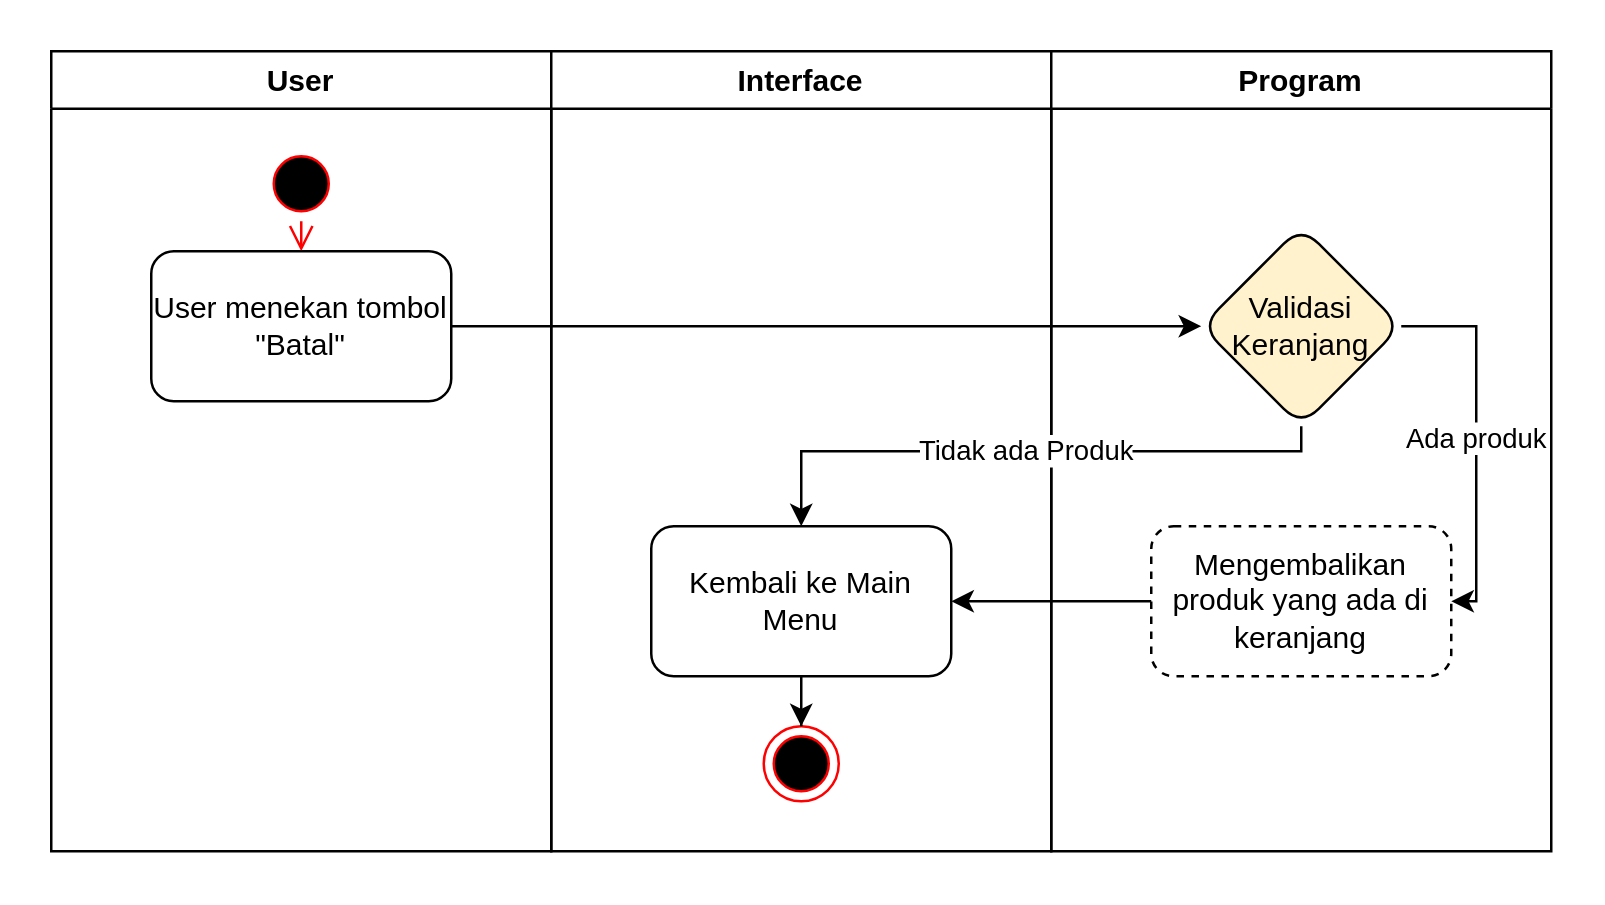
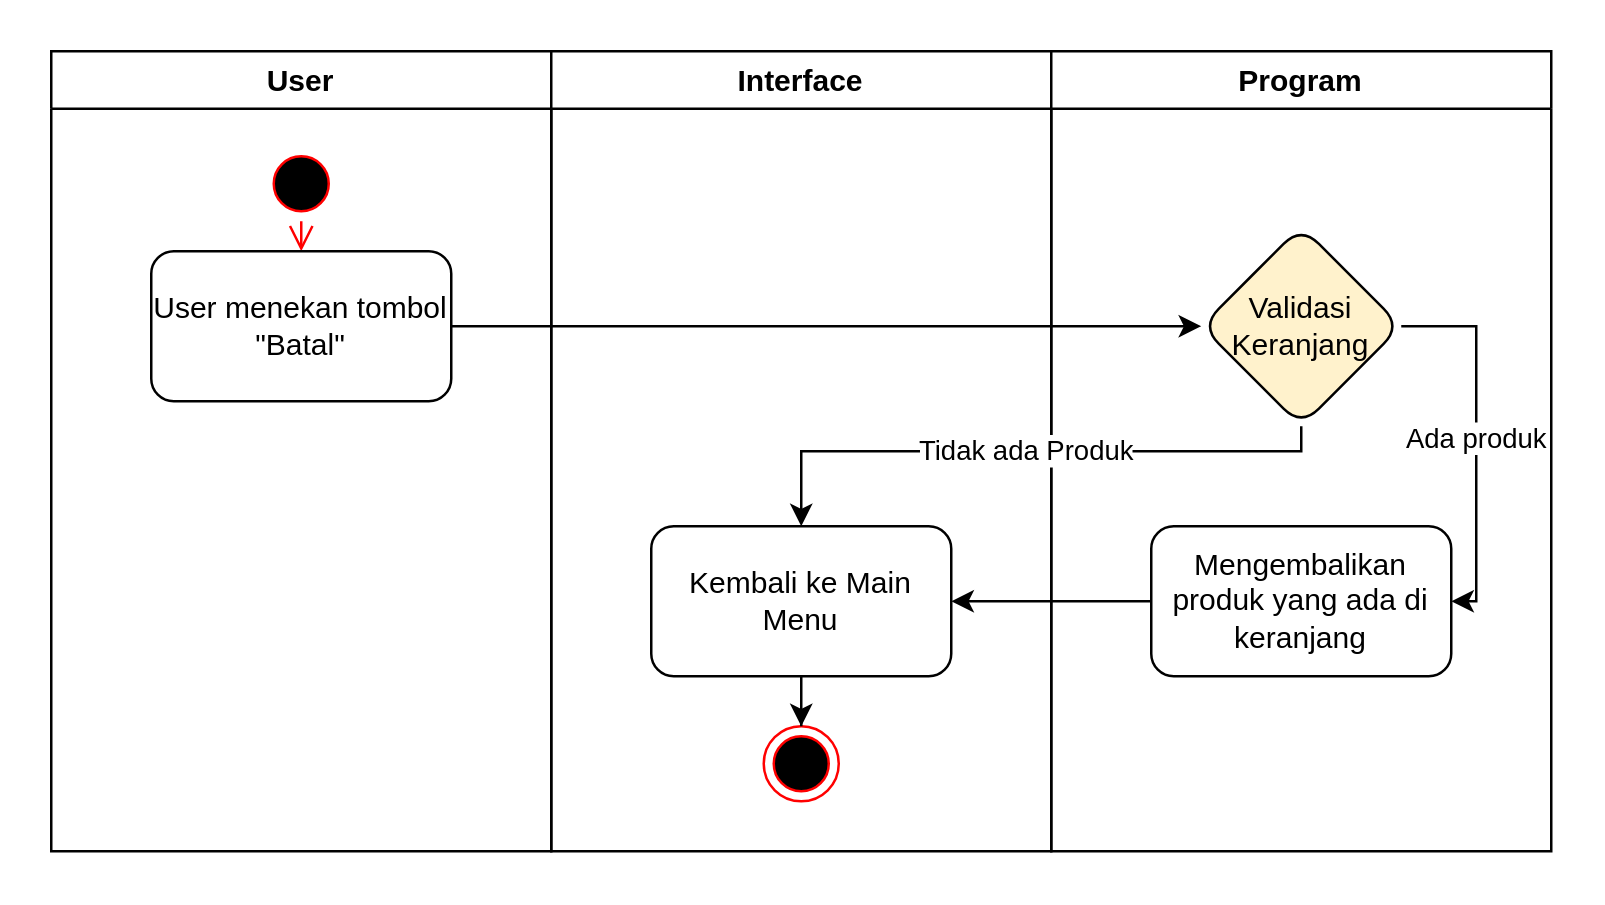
  <mxCell id="0" />
  <mxCell id="1" parent="0" />
  <mxCell id="2" value="User" style="swimlane;" vertex="1" parent="1"><mxGeometry x="20" y="20" width="200" height="320" as="geometry" /></mxCell>
  <mxCell id="3" value="" style="ellipse;html=1;shape=startState;fillColor=#000000;strokeColor=#ff0000;" vertex="1" parent="2"><mxGeometry x="85" y="38" width="30" height="30" as="geometry" /></mxCell>
  <mxCell id="4" value="" style="edgeStyle=orthogonalEdgeStyle;html=1;verticalAlign=bottom;endArrow=open;endSize=8;strokeColor=#ff0000;rounded=0;entryX=0.5;entryY=0;entryDx=0;entryDy=0;" edge="1" source="3" parent="2"><mxGeometry relative="1" as="geometry"><mxPoint x="100" y="80" as="targetPoint" /></mxGeometry></mxCell>
  <mxCell id="5" value="User menekan tombol &quot;Batal&quot;" style="whiteSpace=wrap;html=1;rounded=1;" vertex="1" parent="2"><mxGeometry x="40" y="80" width="120" height="60" as="geometry" /></mxCell>
  <mxCell id="6" value="Interface" style="swimlane;" vertex="1" parent="1"><mxGeometry x="220" y="20" width="200" height="320" as="geometry" /></mxCell>
  <mxCell id="7" value="" style="ellipse;html=1;shape=endState;fillColor=#000000;strokeColor=#ff0000;" vertex="1" parent="6"><mxGeometry x="85" y="270" width="30" height="30" as="geometry" /></mxCell>
  <mxCell id="8" value="" style="edgeStyle=orthogonalEdgeStyle;rounded=0;orthogonalLoop=1;jettySize=auto;html=1;" edge="1" parent="6" source="9" target="7"><mxGeometry relative="1" as="geometry" /></mxCell>
  <mxCell id="9" value="Kembali ke Main Menu" style="whiteSpace=wrap;html=1;rounded=1;" vertex="1" parent="6"><mxGeometry x="40" y="190" width="120" height="60" as="geometry" /></mxCell>
  <mxCell id="10" value="Program" style="swimlane;" vertex="1" parent="1"><mxGeometry x="420" y="20" width="200" height="320" as="geometry" /></mxCell>
  <mxCell id="11" value="Validasi Keranjang" style="rhombus;whiteSpace=wrap;html=1;rounded=1;fillColor=#fff2cc;" vertex="1" parent="10"><mxGeometry x="60" y="70" width="80" height="80" as="geometry" /></mxCell>
- <mxCell id="12" value="Mengembalikan produk yang ada di keranjang" style="whiteSpace=wrap;html=1;rounded=1;dashed=1;" vertex="1" parent="10"><mxGeometry x="40" y="190" width="120" height="60" as="geometry" /></mxCell>
+ <mxCell id="12" value="Mengembalikan produk yang ada di keranjang" style="whiteSpace=wrap;html=1;rounded=1;" vertex="1" parent="10"><mxGeometry x="40" y="190" width="120" height="60" as="geometry" /></mxCell>
  <mxCell id="13" value="Ada produk" style="edgeStyle=orthogonalEdgeStyle;rounded=0;orthogonalLoop=1;jettySize=auto;html=1;" edge="1" parent="10" source="11" target="12"><mxGeometry relative="1" as="geometry"><Array as="points"><mxPoint x="170" y="110" /><mxPoint x="170" y="220" /></Array></mxGeometry></mxCell>
  <mxCell id="14" style="edgeStyle=orthogonalEdgeStyle;rounded=0;orthogonalLoop=1;jettySize=auto;html=1;" edge="1" parent="1" source="5" target="11"><mxGeometry relative="1" as="geometry" /></mxCell>
  <mxCell id="15" value="Tidak ada Produk" style="edgeStyle=orthogonalEdgeStyle;rounded=0;orthogonalLoop=1;jettySize=auto;html=1;" edge="1" parent="1" source="11" target="9"><mxGeometry relative="1" as="geometry"><Array as="points"><mxPoint x="520" y="180" /><mxPoint x="320" y="180" /></Array></mxGeometry></mxCell>
  <mxCell id="16" value="" style="edgeStyle=orthogonalEdgeStyle;rounded=0;orthogonalLoop=1;jettySize=auto;html=1;" edge="1" parent="1" source="12" target="9"><mxGeometry relative="1" as="geometry" /></mxCell>
